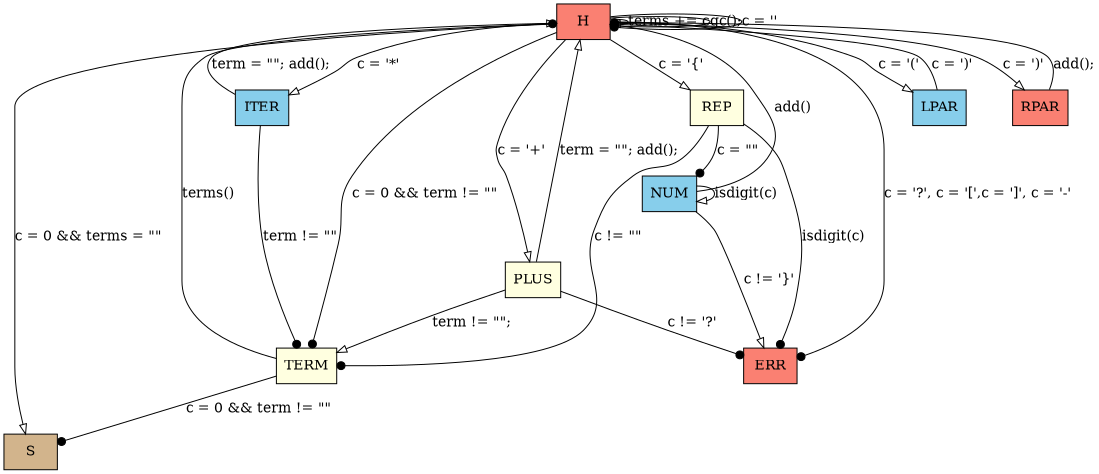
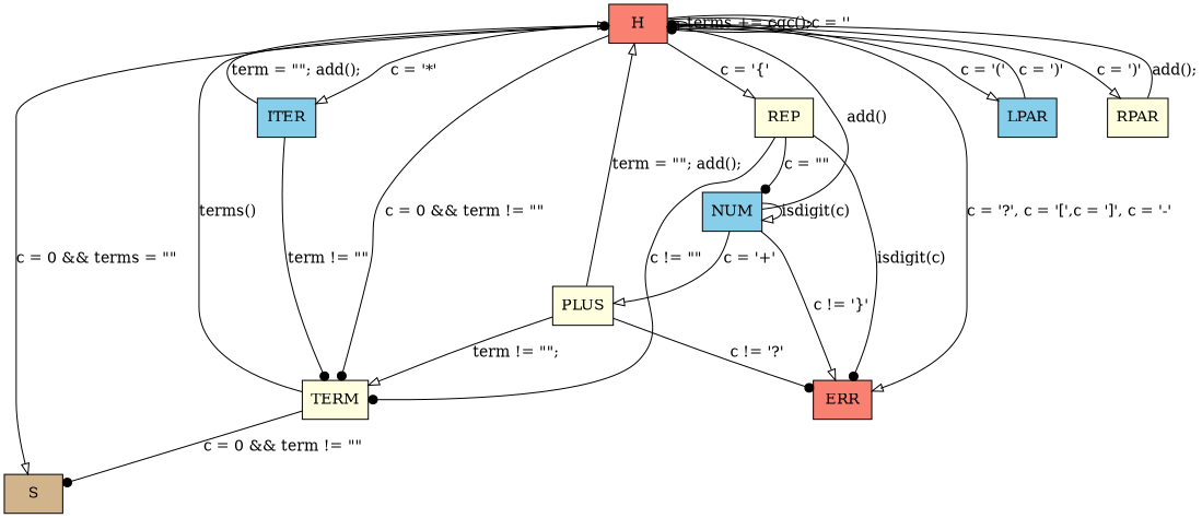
  digraph {
    node [fillcolor=lightyellow shape=rectangle style=filled]
    edge [arrowhead=dot]
    H [fillcolor=salmon]
    TERM
    ITER [fillcolor=skyblue]
    PLUS
    REP
    LPAR [fillcolor=skyblue]
-   RPAR [fillcolor=salmon]
+   RPAR
    ERR [fillcolor=salmon]
    S [fillcolor=tan]
    NUM [fillcolor=skyblue]
    H -> H [arrowhead=onormal label="terms += c"]
    H -> H [label="gc();"]
    H -> H [label="c = '\' "]
    H -> TERM [label="c = 0 && term != \"\" "]
    H -> ITER [arrowhead=onormal label="c = '*'"]
-   H -> PLUS [arrowhead=onormal label="c = '+'"]
+   NUM -> PLUS [arrowhead=onormal label="c = '+'"]
    H -> REP [arrowhead=onormal label="c = '{'"]
    H -> LPAR [arrowhead=onormal label="c = '('"]
    H -> RPAR [arrowhead=onormal label="c = ')'"]
-   H -> ERR [label="c = '?', c = '[',c = ']', c = '-'"]
+   H -> ERR [arrowhead=onormal label="c = '?', c = '[',c = ']', c = '-'"]
    H -> S [arrowhead=onormal label="c = 0 && terms = \"\" "]
    TERM -> H [label="terms()"]
    TERM -> S [label="c = 0 && term != \"\" "]
    ITER -> H [arrowhead=onormal label="term = \"\"; add();"]
    ITER -> TERM [label="term != \"\""]
    PLUS -> H [arrowhead=onormal label="term = \"\"; add();"]
    PLUS -> TERM [arrowhead=onormal label="term != \"\";"]
    PLUS -> ERR [label="c != '?'"]
    REP -> TERM [label="c != \"\" "]
    REP -> ERR [label="isdigit(c)"]
    REP -> NUM [label="c = \"\" "]
    LPAR -> H [label="c = ')'"]
    RPAR -> H [label="add();"]
    NUM -> H [label="add()"]
    NUM -> ERR [arrowhead=onormal label="c != '}'"]
    NUM -> NUM [arrowhead=onormal label="isdigit(c)"]
  }
